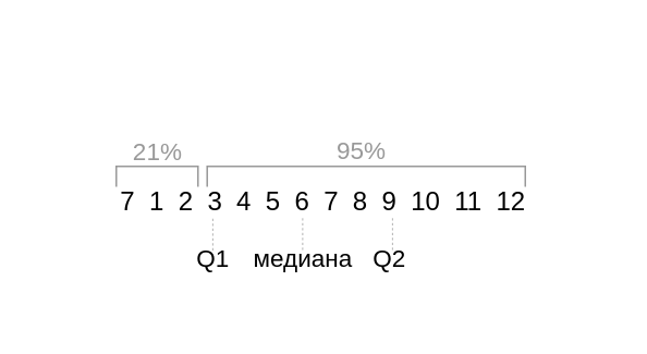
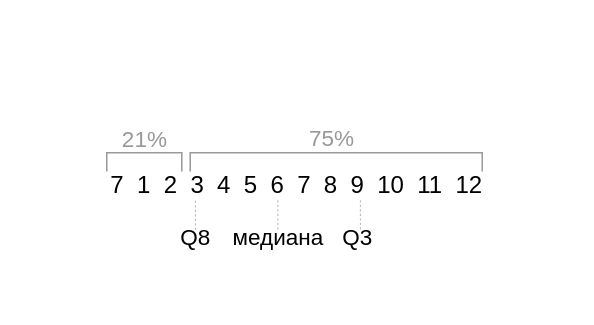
  <mxCell id="0" />
  <mxCell id="1" parent="0" />
  <mxCell id="2" value="&lt;font style=&quot;font-size: 32px&quot;&gt;7&amp;nbsp; 1&amp;nbsp; 2&amp;nbsp; 3&amp;nbsp; 4&amp;nbsp; 5&amp;nbsp; 6&amp;nbsp; 7&amp;nbsp; 8&amp;nbsp; 9&amp;nbsp; 10&amp;nbsp; 11&amp;nbsp; 12&lt;/font&gt;" style="text;html=1;strokeColor=none;fillColor=none;align=center;verticalAlign=middle;whiteSpace=wrap;rounded=0;" parent="1" vertex="1"><mxGeometry x="20" y="236" width="750" height="20" as="geometry" /></mxCell>
  <mxCell id="3" value="" style="strokeWidth=2;html=1;shape=mxgraph.flowchart.annotation_1;align=left;pointerEvents=1;rotation=90;strokeColor=#999999;" parent="1" vertex="1"><mxGeometry x="179.38" y="165.38" width="25" height="100" as="geometry" /></mxCell>
  <mxCell id="4" value="" style="strokeWidth=2;html=1;shape=mxgraph.flowchart.annotation_1;align=left;pointerEvents=1;rotation=90;strokeColor=#999999;" parent="1" vertex="1"><mxGeometry x="435.32" y="20.69" width="25" height="389.38" as="geometry" /></mxCell>
  <mxCell id="5" value="&lt;font color=&quot;#999999&quot;&gt;21%&lt;/font&gt;" style="text;html=1;align=center;verticalAlign=middle;resizable=0;points=[];autosize=1;fontSize=30;" parent="1" vertex="1"><mxGeometry x="151.88" y="165.38" width="80" height="40" as="geometry" /></mxCell>
- <mxCell id="6" value="&lt;span style=&quot;color: rgb(153 , 153 , 153) ; font-family: &amp;#34;helvetica&amp;#34; ; font-size: 30px ; font-style: normal ; font-weight: 400 ; letter-spacing: normal ; text-align: center ; text-indent: 0px ; text-transform: none ; word-spacing: 0px ; display: inline ; float: none&quot;&gt;95%&lt;/span&gt;" style="text;whiteSpace=wrap;html=1;fontSize=30;labelBackgroundColor=none;" parent="1" vertex="1"><mxGeometry x="410" y="160.38" width="90" height="50" as="geometry" /></mxCell>
+ <mxCell id="6" value="&lt;span style=&quot;color: rgb(153 , 153 , 153) ; font-family: &amp;#34;helvetica&amp;#34; ; font-size: 30px ; font-style: normal ; font-weight: 400 ; letter-spacing: normal ; text-align: center ; text-indent: 0px ; text-transform: none ; word-spacing: 0px ; display: inline ; float: none&quot;&gt;75%&lt;/span&gt;" style="text;whiteSpace=wrap;html=1;fontSize=30;labelBackgroundColor=none;" parent="1" vertex="1"><mxGeometry x="410" y="160.38" width="90" height="50" as="geometry" /></mxCell>
  <mxCell id="7" value="" style="endArrow=none;dashed=1;html=1;fontSize=30;strokeColor=#999999;" parent="1" edge="1"><mxGeometry width="50" height="50" relative="1" as="geometry"><mxPoint x="260" y="306" as="sourcePoint" /><mxPoint x="260" y="266" as="targetPoint" /></mxGeometry></mxCell>
  <mxCell id="8" value="" style="endArrow=none;dashed=1;html=1;fontSize=30;strokeColor=#999999;" parent="1" edge="1"><mxGeometry width="50" height="50" relative="1" as="geometry"><mxPoint x="370" y="305.38" as="sourcePoint" /><mxPoint x="370" y="265.38" as="targetPoint" /></mxGeometry></mxCell>
  <mxCell id="9" value="" style="endArrow=none;dashed=1;html=1;fontSize=30;strokeColor=#999999;" parent="1" edge="1"><mxGeometry width="50" height="50" relative="1" as="geometry"><mxPoint x="480" y="305.38" as="sourcePoint" /><mxPoint x="480" y="265.38" as="targetPoint" /></mxGeometry></mxCell>
- <mxCell id="10" value="Q1" style="text;html=1;align=center;verticalAlign=middle;resizable=0;points=[];autosize=1;fontSize=30;" parent="1" vertex="1"><mxGeometry x="230" y="296" width="60" height="40" as="geometry" /></mxCell>
- <mxCell id="11" value="Q2" style="text;html=1;align=center;verticalAlign=middle;resizable=0;points=[];autosize=1;fontSize=30;" parent="1" vertex="1"><mxGeometry x="445.63" y="296" width="60" height="40" as="geometry" /></mxCell>
+ <mxCell id="10" value="Q8" style="text;html=1;align=center;verticalAlign=middle;resizable=0;points=[];autosize=1;fontSize=30;" parent="1" vertex="1"><mxGeometry x="230" y="296" width="60" height="40" as="geometry" /></mxCell>
+ <mxCell id="11" value="Q3" style="text;html=1;align=center;verticalAlign=middle;resizable=0;points=[];autosize=1;fontSize=30;" parent="1" vertex="1"><mxGeometry x="445.63" y="296" width="60" height="40" as="geometry" /></mxCell>
  <mxCell id="12" value="медиана" style="text;html=1;align=center;verticalAlign=middle;resizable=0;points=[];autosize=1;fontSize=30;" parent="1" vertex="1"><mxGeometry x="300" y="296" width="140" height="40" as="geometry" /></mxCell>
